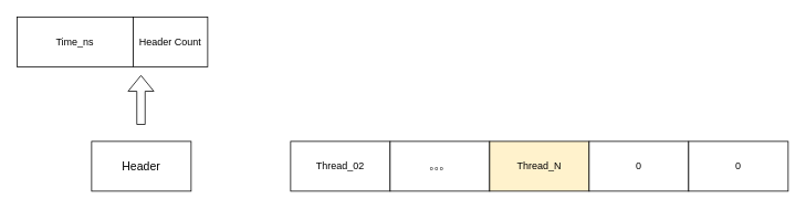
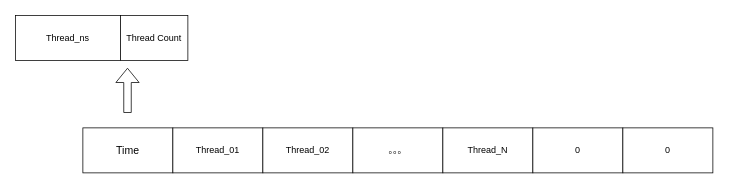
  <mxCell id="0" />
  <mxCell id="1" parent="0" />
- <mxCell id="2" value="&lt;font style=&quot;font-size: 14px;&quot;&gt;Header&lt;/font&gt;" style="rounded=0;whiteSpace=wrap;html=1;" vertex="1" parent="1"><mxGeometry x="110" y="170" width="120" height="60" as="geometry" /></mxCell>
+ <mxCell id="2" value="&lt;font style=&quot;font-size: 14px;&quot;&gt;Time&lt;/font&gt;" style="rounded=0;whiteSpace=wrap;html=1;" vertex="1" parent="1"><mxGeometry x="110" y="170" width="120" height="60" as="geometry" /></mxCell>
+ <mxCell id="3" value="Thread_01" style="rounded=0;whiteSpace=wrap;html=1;" vertex="1" parent="1"><mxGeometry x="230" y="170" width="120" height="60" as="geometry" /></mxCell>
  <mxCell id="4" value="Thread_02" style="rounded=0;whiteSpace=wrap;html=1;" vertex="1" parent="1"><mxGeometry x="350" y="170" width="120" height="60" as="geometry" /></mxCell>
  <mxCell id="5" value="。。。" style="rounded=0;whiteSpace=wrap;html=1;" vertex="1" parent="1"><mxGeometry x="470" y="170" width="120" height="60" as="geometry" /></mxCell>
- <mxCell id="6" value="Thread_N" style="rounded=0;whiteSpace=wrap;html=1;fillColor=#fff2cc;" vertex="1" parent="1"><mxGeometry x="590" y="170" width="120" height="60" as="geometry" /></mxCell>
+ <mxCell id="6" value="Thread_N" style="rounded=0;whiteSpace=wrap;html=1;" vertex="1" parent="1"><mxGeometry x="590" y="170" width="120" height="60" as="geometry" /></mxCell>
  <mxCell id="7" value="0" style="rounded=0;whiteSpace=wrap;html=1;" vertex="1" parent="1"><mxGeometry x="710" y="170" width="120" height="60" as="geometry" /></mxCell>
  <mxCell id="8" value="0" style="rounded=0;whiteSpace=wrap;html=1;" vertex="1" parent="1"><mxGeometry x="830" y="170" width="120" height="60" as="geometry" /></mxCell>
  <mxCell id="9" value="" style="group" vertex="1" connectable="0" parent="1"><mxGeometry x="20" y="20" width="310" height="60" as="geometry" /></mxCell>
- <mxCell id="10" value="Time_ns" style="rounded=0;whiteSpace=wrap;html=1;" vertex="1" parent="9"><mxGeometry width="140" height="60" as="geometry" /></mxCell>
- <mxCell id="11" value="Header Count" style="rounded=0;whiteSpace=wrap;html=1;" vertex="1" parent="9"><mxGeometry x="140" width="90" height="60" as="geometry" /></mxCell>
+ <mxCell id="10" value="Thread_ns" style="rounded=0;whiteSpace=wrap;html=1;" vertex="1" parent="9"><mxGeometry width="140" height="60" as="geometry" /></mxCell>
+ <mxCell id="11" value="Thread Count" style="rounded=0;whiteSpace=wrap;html=1;" vertex="1" parent="9"><mxGeometry x="140" width="90" height="60" as="geometry" /></mxCell>
  <mxCell id="12" value="" style="shape=flexArrow;endArrow=classic;html=1;rounded=0;" edge="1" parent="1"><mxGeometry width="50" height="50" relative="1" as="geometry"><mxPoint x="169.5" y="150" as="sourcePoint" /><mxPoint x="169.5" y="90" as="targetPoint" /></mxGeometry></mxCell>
